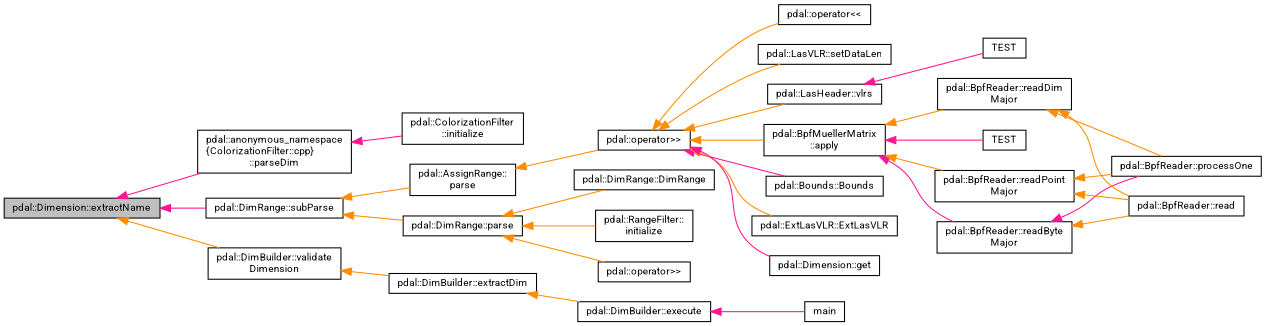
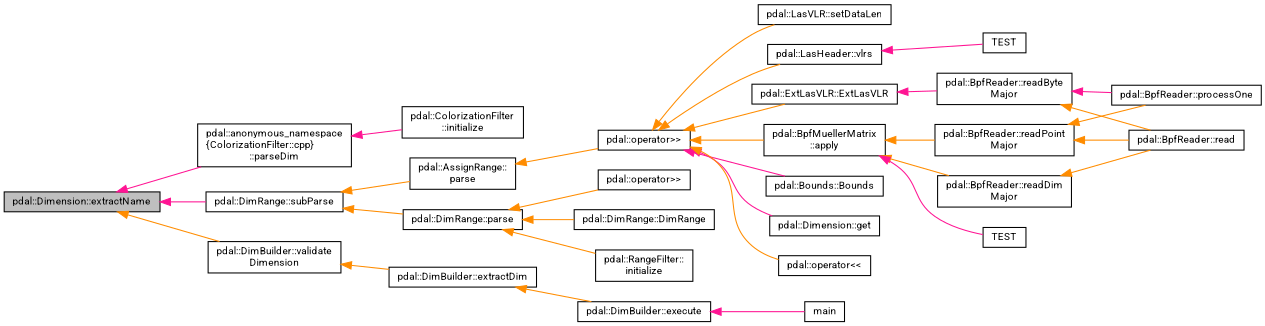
  digraph {
    fontname=Roboto
    rankdir=LR
    node [color=black fillcolor=white fontname=Roboto fontsize=10 shape=record style=filled]
    edge [color=darkorange dir=back fontname=Roboto fontsize=10 labelfontname=Helvetica labelfontsize=10 style=solid]
    n1 [fillcolor=grey75 fontcolor=black height=0.2 label="pdal::Dimension::extractName" width=0.4]
    n2 [height=0.2 label="pdal::anonymous_namespace\l\{ColorizationFilter::cpp\}\l::parseDim" width=0.4]
    n3 [height=0.2 label="pdal::DimRange::subParse" width=0.4]
    n4 [height=0.2 label="pdal::DimBuilder::validate\lDimension" width=0.4]
    n5 [height=0.2 label="pdal::ColorizationFilter\l::initialize" width=0.4]
    n6 [height=0.2 label="pdal::AssignRange::\lparse" width=0.4]
    n7 [height=0.2 label="pdal::DimRange::parse" width=0.4]
    n8 [height=0.2 label="pdal::DimBuilder::extractDim" width=0.4]
    n9 [height=0.2 label="pdal::operator\>\>" width=0.4]
    n10 [height=0.2 label="pdal::DimRange::DimRange" width=0.4]
    n11 [height=0.2 label="pdal::RangeFilter::\linitialize" width=0.4]
    n12 [height=0.2 label="pdal::operator\>\>" width=0.4]
    n13 [height=0.2 label="pdal::BpfMuellerMatrix\l::apply" width=0.4]
    n14 [height=0.2 label="pdal::Bounds::Bounds" width=0.4]
    n15 [height=0.2 label="pdal::ExtLasVLR::ExtLasVLR" width=0.4]
    n16 [height=0.2 label="pdal::Dimension::get" width=0.4]
    n17 [height=0.2 label="pdal::operator\<\<" width=0.4]
    n18 [height=0.2 label="pdal::LasVLR::setDataLen" width=0.4]
    n19 [height=0.2 label="pdal::LasHeader::vlrs" width=0.4]
    n20 [height=0.2 label="pdal::BpfReader::readByte\lMajor" width=0.4]
    n21 [height=0.2 label="pdal::BpfReader::readDim\lMajor" width=0.4]
    n22 [height=0.2 label="pdal::BpfReader::readPoint\lMajor" width=0.4]
    n23 [height=0.2 label=TEST width=0.4]
    n24 [height=0.2 label=TEST width=0.4]
    n25 [height=0.2 label="pdal::BpfReader::processOne" width=0.4]
    n26 [height=0.2 label="pdal::BpfReader::read" width=0.4]
    n27 [height=0.2 label="pdal::DimBuilder::execute" width=0.4]
    n28 [height=0.2 label=main width=0.4]
    n1 -> n2 [color=deeppink]
    n1 -> n3 [color=deeppink]
    n1 -> n4
    n2 -> n5 [color=deeppink]
    n3 -> n6
    n3 -> n7
    n4 -> n8
    n6 -> n9
    n7 -> n10
    n7 -> n11
    n7 -> n12
    n8 -> n27
    n9 -> n13
    n9 -> n14 [color=deeppink]
    n9 -> n15
    n9 -> n16 [color=deeppink]
    n9 -> n17
    n9 -> n18
    n9 -> n19
-   n13 -> n20 [color=deeppink]
+   n15 -> n20 [color=deeppink]
    n13 -> n21
    n13 -> n22
    n13 -> n23 [color=deeppink]
    n19 -> n24 [color=deeppink]
    n20 -> n25 [color=deeppink]
    n20 -> n26
-   n21 -> n25
    n21 -> n26
    n22 -> n25
    n22 -> n26
    n27 -> n28 [color=deeppink]
  }
